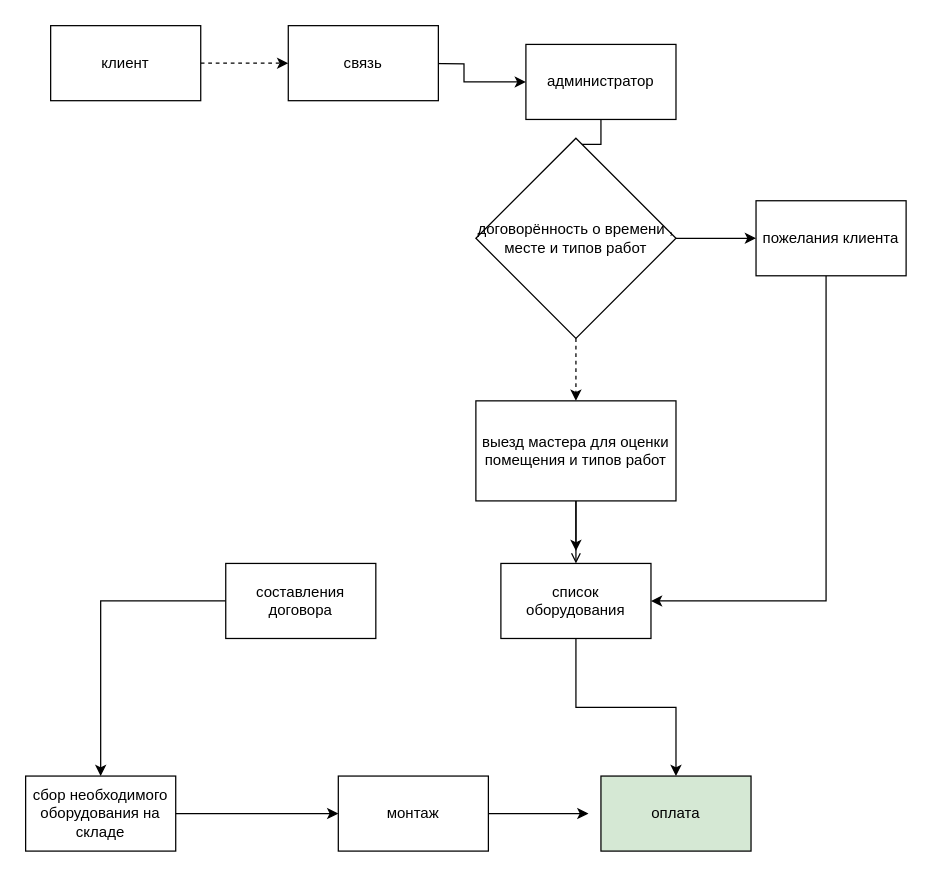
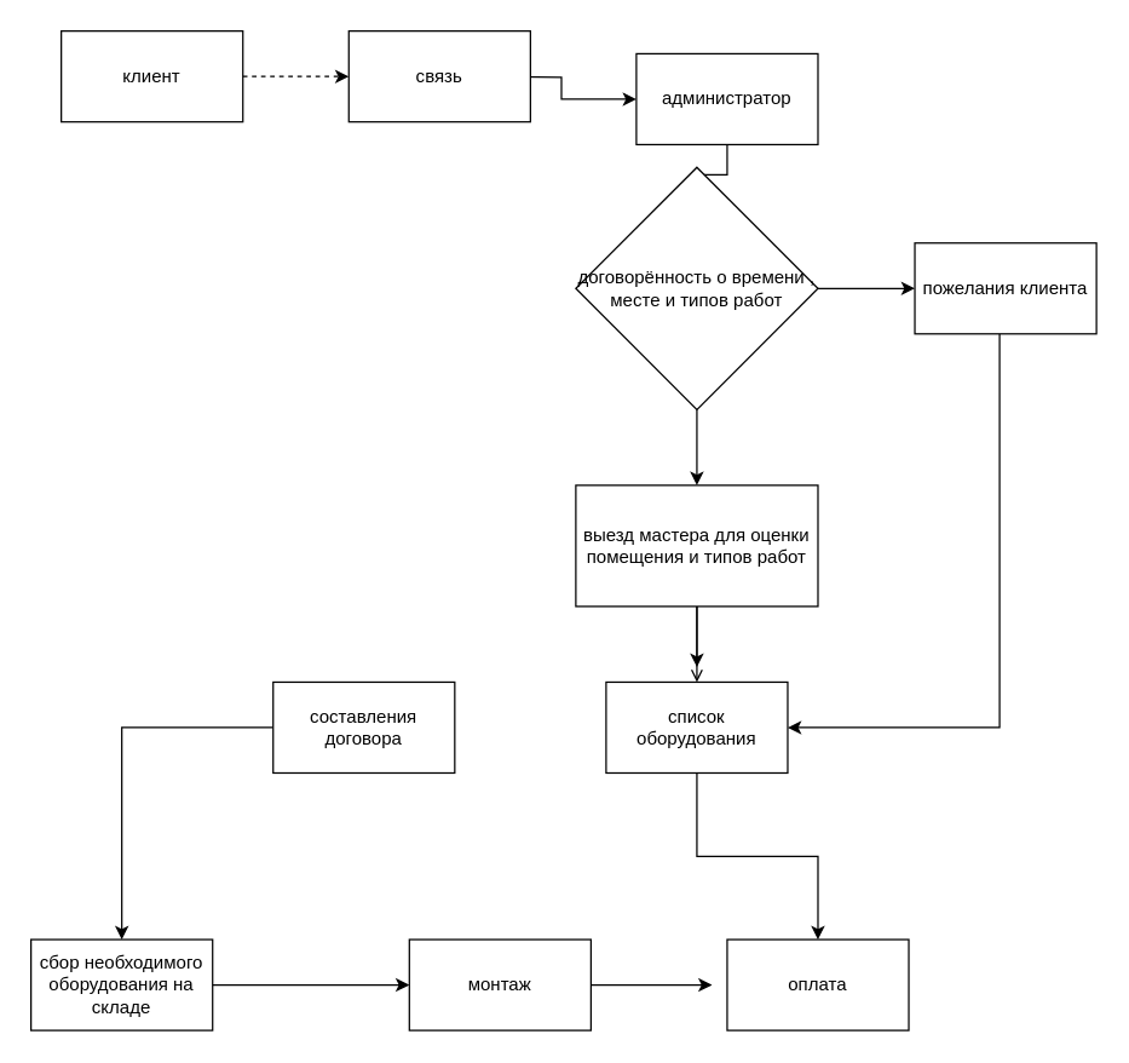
  <mxCell id="0" />
  <mxCell id="1" parent="0" />
  <mxCell id="2" style="edgeStyle=orthogonalEdgeStyle;rounded=0;orthogonalLoop=1;jettySize=auto;html=1;entryX=0;entryY=0.5;entryDx=0;entryDy=0;dashed=1;" parent="1" source="3" target="13" edge="1"><mxGeometry relative="1" as="geometry"><mxPoint x="220" y="50" as="targetPoint" /></mxGeometry></mxCell>
  <mxCell id="3" value="&lt;font style=&quot;vertical-align: inherit&quot;&gt;&lt;font style=&quot;vertical-align: inherit&quot;&gt;клиент&lt;/font&gt;&lt;/font&gt;" style="rounded=0;whiteSpace=wrap;html=1;" parent="1" vertex="1"><mxGeometry x="40" y="20" width="120" height="60" as="geometry" /></mxCell>
  <mxCell id="4" style="edgeStyle=orthogonalEdgeStyle;rounded=0;orthogonalLoop=1;jettySize=auto;html=1;entryX=0.5;entryY=0;entryDx=0;entryDy=0;" parent="1" source="5" target="9" edge="1"><mxGeometry relative="1" as="geometry" /></mxCell>
  <mxCell id="5" value="&lt;font style=&quot;vertical-align: inherit&quot;&gt;&lt;font style=&quot;vertical-align: inherit&quot;&gt;администратор&lt;/font&gt;&lt;/font&gt;" style="rounded=0;whiteSpace=wrap;html=1;" parent="1" vertex="1"><mxGeometry x="420" y="35" width="120" height="60" as="geometry" /></mxCell>
  <mxCell id="6" style="edgeStyle=orthogonalEdgeStyle;rounded=0;orthogonalLoop=1;jettySize=auto;html=1;entryX=0;entryY=0.5;entryDx=0;entryDy=0;" parent="1" target="5" edge="1"><mxGeometry relative="1" as="geometry"><mxPoint x="320" y="50" as="sourcePoint" /></mxGeometry></mxCell>
- <mxCell id="7" style="edgeStyle=orthogonalEdgeStyle;rounded=0;orthogonalLoop=1;jettySize=auto;html=1;entryX=0.5;entryY=0;entryDx=0;entryDy=0;dashed=1;" parent="1" source="9" target="12" edge="1"><mxGeometry relative="1" as="geometry" /></mxCell>
+ <mxCell id="7" style="edgeStyle=orthogonalEdgeStyle;rounded=0;orthogonalLoop=1;jettySize=auto;html=1;entryX=0.5;entryY=0;entryDx=0;entryDy=0;" parent="1" source="9" target="12" edge="1"><mxGeometry relative="1" as="geometry" /></mxCell>
  <mxCell id="8" style="edgeStyle=orthogonalEdgeStyle;rounded=0;orthogonalLoop=1;jettySize=auto;html=1;entryX=0;entryY=0.5;entryDx=0;entryDy=0;" parent="1" source="9" target="17" edge="1"><mxGeometry relative="1" as="geometry" /></mxCell>
  <mxCell id="9" value="&lt;font style=&quot;vertical-align: inherit&quot;&gt;&lt;font style=&quot;vertical-align: inherit&quot;&gt;договорённость о времени , месте и типов работ&lt;/font&gt;&lt;/font&gt;" style="rhombus;whiteSpace=wrap;html=1;" parent="1" vertex="1"><mxGeometry x="380" y="110" width="160" height="160" as="geometry" /></mxCell>
  <mxCell id="10" style="edgeStyle=orthogonalEdgeStyle;rounded=0;orthogonalLoop=1;jettySize=auto;html=1;entryX=0.5;entryY=0;entryDx=0;entryDy=0;" parent="1" source="12" edge="1"><mxGeometry relative="1" as="geometry"><mxPoint x="460" y="440" as="targetPoint" /></mxGeometry></mxCell>
  <mxCell id="11" style="edgeStyle=orthogonalEdgeStyle;rounded=0;orthogonalLoop=1;jettySize=auto;html=1;entryX=0.5;entryY=0;entryDx=0;entryDy=0;endArrow=open;" parent="1" source="12" target="15" edge="1"><mxGeometry relative="1" as="geometry" /></mxCell>
  <mxCell id="12" value="&lt;font style=&quot;vertical-align: inherit&quot;&gt;&lt;font style=&quot;vertical-align: inherit&quot;&gt;выезд мастера для оценки помещения и типов работ&lt;/font&gt;&lt;/font&gt;" style="rounded=0;whiteSpace=wrap;html=1;" parent="1" vertex="1"><mxGeometry x="380" y="320" width="160" height="80" as="geometry" /></mxCell>
  <mxCell id="13" value="&lt;font style=&quot;vertical-align: inherit&quot;&gt;&lt;font style=&quot;vertical-align: inherit&quot;&gt;связь&lt;/font&gt;&lt;/font&gt;" style="rounded=0;whiteSpace=wrap;html=1;" parent="1" vertex="1"><mxGeometry x="230" y="20" width="120" height="60" as="geometry" /></mxCell>
  <mxCell id="14" style="edgeStyle=orthogonalEdgeStyle;rounded=0;orthogonalLoop=1;jettySize=auto;html=1;" parent="1" source="15" target="24" edge="1"><mxGeometry relative="1" as="geometry" /></mxCell>
  <mxCell id="15" value="&lt;font style=&quot;vertical-align: inherit&quot;&gt;&lt;font style=&quot;vertical-align: inherit&quot;&gt;список оборудования&lt;/font&gt;&lt;/font&gt;" style="rounded=0;whiteSpace=wrap;html=1;" parent="1" vertex="1"><mxGeometry x="400" y="450" width="120" height="60" as="geometry" /></mxCell>
  <mxCell id="16" style="edgeStyle=orthogonalEdgeStyle;rounded=0;orthogonalLoop=1;jettySize=auto;html=1;entryX=1;entryY=0.5;entryDx=0;entryDy=0;" parent="1" source="17" target="15" edge="1"><mxGeometry relative="1" as="geometry"><Array as="points"><mxPoint x="660" y="480" /></Array></mxGeometry></mxCell>
  <mxCell id="17" value="&lt;font style=&quot;vertical-align: inherit&quot;&gt;&lt;font style=&quot;vertical-align: inherit&quot;&gt;пожелания клиента&lt;/font&gt;&lt;/font&gt;" style="rounded=0;whiteSpace=wrap;html=1;" parent="1" vertex="1"><mxGeometry x="604" y="160" width="120" height="60" as="geometry" /></mxCell>
  <mxCell id="18" style="edgeStyle=orthogonalEdgeStyle;rounded=0;orthogonalLoop=1;jettySize=auto;html=1;entryX=0;entryY=0.5;entryDx=0;entryDy=0;" parent="1" source="19" target="21" edge="1"><mxGeometry relative="1" as="geometry" /></mxCell>
  <mxCell id="19" value="&lt;font style=&quot;vertical-align: inherit&quot;&gt;&lt;font style=&quot;vertical-align: inherit&quot;&gt;сбор необходимого оборудования на складе&lt;/font&gt;&lt;/font&gt;" style="rounded=0;whiteSpace=wrap;html=1;" parent="1" vertex="1"><mxGeometry y="620" width="120" height="60" as="geometry" x="20" /></mxCell>
  <mxCell id="20" style="edgeStyle=orthogonalEdgeStyle;rounded=0;orthogonalLoop=1;jettySize=auto;html=1;" parent="1" source="21" edge="1"><mxGeometry relative="1" as="geometry"><mxPoint x="470" y="650" as="targetPoint" /></mxGeometry></mxCell>
  <mxCell id="21" value="&lt;font style=&quot;vertical-align: inherit&quot;&gt;&lt;font style=&quot;vertical-align: inherit&quot;&gt;монтаж&lt;/font&gt;&lt;/font&gt;" style="rounded=0;whiteSpace=wrap;html=1;" parent="1" vertex="1"><mxGeometry x="270" y="620" width="120" height="60" as="geometry" /></mxCell>
  <mxCell id="22" style="edgeStyle=orthogonalEdgeStyle;rounded=0;orthogonalLoop=1;jettySize=auto;html=1;" parent="1" source="23" target="19" edge="1"><mxGeometry relative="1" as="geometry" /></mxCell>
  <mxCell id="23" value="&lt;font style=&quot;vertical-align: inherit&quot;&gt;&lt;font style=&quot;vertical-align: inherit&quot;&gt;составления договора&lt;/font&gt;&lt;/font&gt;" style="rounded=0;whiteSpace=wrap;html=1;" parent="1" vertex="1"><mxGeometry x="180" y="450" width="120" height="60" as="geometry" /></mxCell>
- <mxCell id="24" value="&lt;font style=&quot;vertical-align: inherit&quot;&gt;&lt;font style=&quot;vertical-align: inherit&quot;&gt;оплата&lt;/font&gt;&lt;/font&gt;" style="rounded=0;whiteSpace=wrap;html=1;fillColor=#d5e8d4;" parent="1" vertex="1"><mxGeometry x="480" y="620" width="120" height="60" as="geometry" /></mxCell>
+ <mxCell id="24" value="&lt;font style=&quot;vertical-align: inherit&quot;&gt;&lt;font style=&quot;vertical-align: inherit&quot;&gt;оплата&lt;/font&gt;&lt;/font&gt;" style="rounded=0;whiteSpace=wrap;html=1;" parent="1" vertex="1"><mxGeometry x="480" y="620" width="120" height="60" as="geometry" /></mxCell>
